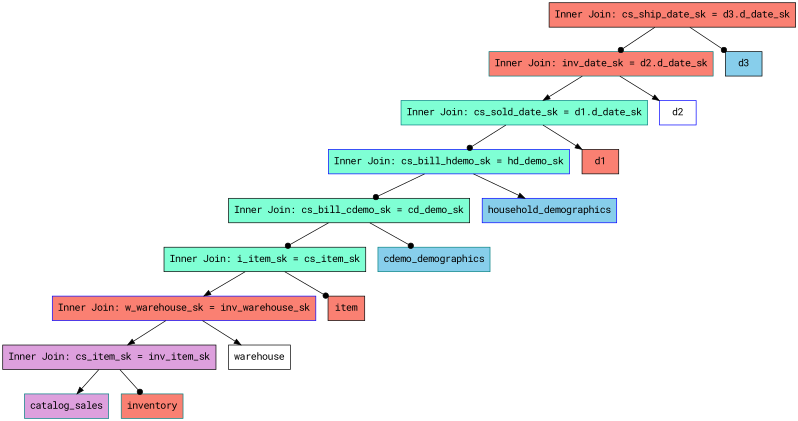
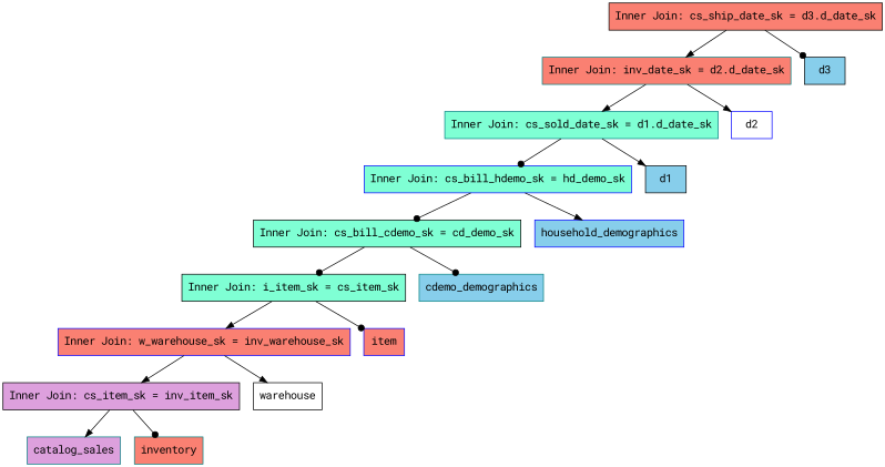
  digraph {
    fontname="Roboto Mono"
    node [color=black fillcolor=salmon fontname="Roboto Mono" shape=box style=filled]
    edge [arrowhead=dot fontname="Roboto Mono"]
    n1 [label="Inner Join: cs_ship_date_sk = d3.d_date_sk"]
    n2 [color=teal label="Inner Join: inv_date_sk = d2.d_date_sk"]
    n3 [fillcolor=skyblue label=d3]
    n4 [color=teal fillcolor=aquamarine label="Inner Join: cs_sold_date_sk = d1.d_date_sk"]
    n5 [color=blue fillcolor=white label=d2]
    n6 [color=blue fillcolor=aquamarine label="Inner Join: cs_bill_hdemo_sk = hd_demo_sk"]
-   n7 [label=d1]
+   n7 [fillcolor=skyblue label=d1]
    n8 [fillcolor=aquamarine label="Inner Join: cs_bill_cdemo_sk = cd_demo_sk"]
    n9 [color=blue fillcolor=skyblue label=household_demographics]
    n10 [fillcolor=aquamarine label="Inner Join: i_item_sk = cs_item_sk"]
    n11 [color=teal fillcolor=skyblue label=cdemo_demographics]
    n12 [color=blue label="Inner Join: w_warehouse_sk = inv_warehouse_sk"]
-   n13 [label=item]
+   n13 [color=blue label=item]
    n14 [fillcolor=plum label="Inner Join: cs_item_sk = inv_item_sk"]
    n15 [fillcolor=white label=warehouse]
    n16 [color=teal fillcolor=plum label=catalog_sales]
    n17 [color=teal label=inventory]
-   n1 -> n2
+   n1 -> n2 [arrowhead=normal]
    n1 -> n3
    n2 -> n4 [arrowhead=normal]
    n2 -> n5 [arrowhead=normal]
    n4 -> n6
    n4 -> n7 [arrowhead=normal]
    n6 -> n8
    n6 -> n9 [arrowhead=normal]
    n8 -> n10
    n8 -> n11
    n10 -> n12 [arrowhead=normal]
    n10 -> n13
    n12 -> n14 [arrowhead=normal]
    n12 -> n15 [arrowhead=normal]
    n14 -> n16 [arrowhead=normal]
    n14 -> n17
  }
